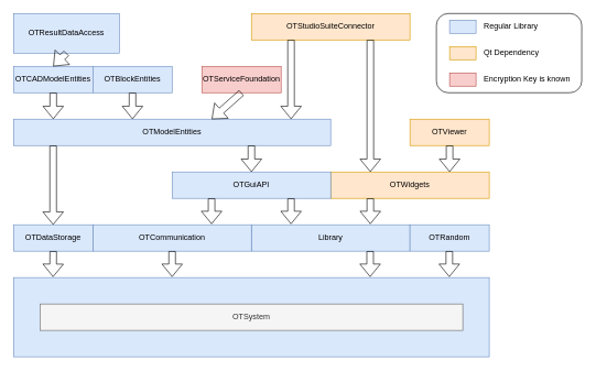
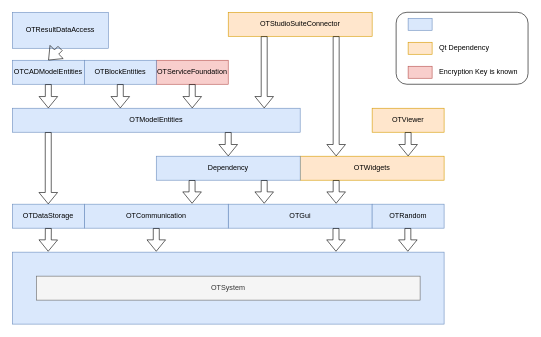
  <mxCell id="0" />
  <mxCell id="1" parent="0" />
  <mxCell id="2" value="" style="rounded=0;whiteSpace=wrap;html=1;fillColor=#dae8fc;strokeColor=#6c8ebf;" parent="1" vertex="1"><mxGeometry x="20" y="420" width="720" height="120" as="geometry" /></mxCell>
  <mxCell id="3" value="OTSystem" style="rounded=0;whiteSpace=wrap;html=1;fillColor=#f5f5f5;fontColor=#333333;strokeColor=#666666;" parent="1" vertex="1"><mxGeometry x="60" y="460" width="640" height="40" as="geometry" /></mxCell>
- <mxCell id="4" value="Library" style="rounded=0;whiteSpace=wrap;html=1;fillColor=#dae8fc;strokeColor=#6c8ebf;" parent="1" vertex="1"><mxGeometry x="380" y="340" width="240" height="40" as="geometry" /></mxCell>
+ <mxCell id="4" value="OTGui" style="rounded=0;whiteSpace=wrap;html=1;fillColor=#dae8fc;strokeColor=#6c8ebf;" parent="1" vertex="1"><mxGeometry x="380" y="340" width="240" height="40" as="geometry" /></mxCell>
  <mxCell id="5" value="OTWidgets" style="rounded=0;whiteSpace=wrap;html=1;fillColor=#ffe6cc;strokeColor=#d79b00;" parent="1" vertex="1"><mxGeometry x="500" y="260" width="240" height="40" as="geometry" /></mxCell>
- <mxCell id="6" value="OTGuiAPI" style="rounded=0;whiteSpace=wrap;html=1;fillColor=#dae8fc;strokeColor=#6c8ebf;" parent="1" vertex="1"><mxGeometry x="260" y="260" width="240" height="40" as="geometry" /></mxCell>
+ <mxCell id="6" value="Dependency" style="rounded=0;whiteSpace=wrap;html=1;fillColor=#dae8fc;strokeColor=#6c8ebf;" parent="1" vertex="1"><mxGeometry x="260" y="260" width="240" height="40" as="geometry" /></mxCell>
  <mxCell id="7" value="OTCommunication" style="rounded=0;whiteSpace=wrap;html=1;fillColor=#dae8fc;strokeColor=#6c8ebf;" parent="1" vertex="1"><mxGeometry x="140" y="340" width="240" height="40" as="geometry" /></mxCell>
- <mxCell id="8" value="OTServiceFoundation" style="rounded=0;whiteSpace=wrap;html=1;fillColor=#f8cecc;strokeColor=#b85450;" parent="1" vertex="1"><mxGeometry x="305" y="100" width="120" height="40" as="geometry" /></mxCell>
+ <mxCell id="8" value="OTServiceFoundation" style="rounded=0;whiteSpace=wrap;html=1;fillColor=#f8cecc;strokeColor=#b85450;" parent="1" vertex="1"><mxGeometry x="260" y="100" width="120" height="40" as="geometry" /></mxCell>
  <mxCell id="9" value="OTModelEntities" style="rounded=0;whiteSpace=wrap;html=1;fillColor=#dae8fc;strokeColor=#6c8ebf;" parent="1" vertex="1"><mxGeometry x="20" y="180" width="480" height="40" as="geometry" /></mxCell>
  <mxCell id="10" value="OTCADModelEntities" style="rounded=0;whiteSpace=wrap;html=1;fillColor=#dae8fc;strokeColor=#6c8ebf;" parent="1" vertex="1"><mxGeometry x="20" y="100" width="120" height="40" as="geometry" /></mxCell>
  <mxCell id="11" value="OTBlockEntities" style="rounded=0;whiteSpace=wrap;html=1;fillColor=#dae8fc;strokeColor=#6c8ebf;" parent="1" vertex="1"><mxGeometry x="140" y="100" width="120" height="40" as="geometry" /></mxCell>
  <mxCell id="12" value="OTDataStorage" style="rounded=0;whiteSpace=wrap;html=1;fillColor=#dae8fc;strokeColor=#6c8ebf;" parent="1" vertex="1"><mxGeometry x="20" y="340" width="120" height="40" as="geometry" /></mxCell>
  <mxCell id="13" value="OTResultDataAccess" style="rounded=0;whiteSpace=wrap;html=1;fillColor=#dae8fc;strokeColor=#6c8ebf;" parent="1" vertex="1"><mxGeometry x="20" y="20" width="160" height="60" as="geometry" /></mxCell>
  <mxCell id="14" value="OTStudioSuiteConnector" style="rounded=0;whiteSpace=wrap;html=1;fillColor=#ffe6cc;strokeColor=#d79b00;" parent="1" vertex="1"><mxGeometry x="380" y="20" width="240" height="40" as="geometry" /></mxCell>
  <mxCell id="15" value="OTViewer" style="rounded=0;whiteSpace=wrap;html=1;fillColor=#ffe6cc;strokeColor=#d79b00;" parent="1" vertex="1"><mxGeometry x="620" y="180" width="120" height="40" as="geometry" /></mxCell>
  <mxCell id="16" value="" style="shape=flexArrow;endArrow=classic;html=1;rounded=0;exitX=0.5;exitY=1;exitDx=0;exitDy=0;entryX=0.75;entryY=0;entryDx=0;entryDy=0;" parent="1" source="15" target="5" edge="1"><mxGeometry width="50" height="50" relative="1" as="geometry"><mxPoint x="670" y="300" as="sourcePoint" /><mxPoint x="720" y="250" as="targetPoint" /></mxGeometry></mxCell>
  <mxCell id="17" value="" style="shape=flexArrow;endArrow=classic;html=1;rounded=0;exitX=0.75;exitY=1;exitDx=0;exitDy=0;entryX=0.25;entryY=0;entryDx=0;entryDy=0;" parent="1" source="14" target="5" edge="1"><mxGeometry width="50" height="50" relative="1" as="geometry"><mxPoint x="670" y="300" as="sourcePoint" /><mxPoint x="720" y="250" as="targetPoint" /></mxGeometry></mxCell>
  <mxCell id="18" value="" style="shape=flexArrow;endArrow=classic;html=1;rounded=0;exitX=0.75;exitY=1;exitDx=0;exitDy=0;entryX=0.5;entryY=0;entryDx=0;entryDy=0;" parent="1" source="9" target="6" edge="1"><mxGeometry width="50" height="50" relative="1" as="geometry"><mxPoint x="670" y="300" as="sourcePoint" /><mxPoint x="720" y="250" as="targetPoint" /></mxGeometry></mxCell>
  <mxCell id="19" value="" style="shape=flexArrow;endArrow=classic;html=1;rounded=0;exitX=0.5;exitY=1;exitDx=0;exitDy=0;" parent="1" source="8" edge="1"><mxGeometry width="50" height="50" relative="1" as="geometry"><mxPoint x="740" y="110" as="sourcePoint" /><mxPoint x="320" y="180" as="targetPoint" /></mxGeometry></mxCell>
  <mxCell id="20" value="" style="shape=flexArrow;endArrow=classic;html=1;rounded=0;exitX=0.5;exitY=1;exitDx=0;exitDy=0;" parent="1" source="11" edge="1"><mxGeometry width="50" height="50" relative="1" as="geometry"><mxPoint x="430" y="145" as="sourcePoint" /><mxPoint x="200" y="180" as="targetPoint" /></mxGeometry></mxCell>
  <mxCell id="21" value="" style="shape=flexArrow;endArrow=classic;html=1;rounded=0;exitX=0.5;exitY=1;exitDx=0;exitDy=0;" parent="1" source="10" edge="1"><mxGeometry width="50" height="50" relative="1" as="geometry"><mxPoint x="480" y="240" as="sourcePoint" /><mxPoint x="80" y="180" as="targetPoint" /></mxGeometry></mxCell>
  <mxCell id="22" value="" style="shape=flexArrow;endArrow=classic;html=1;rounded=0;exitX=0.5;exitY=1;exitDx=0;exitDy=0;entryX=0.5;entryY=0;entryDx=0;entryDy=0;" parent="1" source="13" target="10" edge="1"><mxGeometry width="50" height="50" relative="1" as="geometry"><mxPoint x="400" y="120" as="sourcePoint" /><mxPoint x="450" y="70" as="targetPoint" /></mxGeometry></mxCell>
  <mxCell id="23" value="" style="shape=flexArrow;endArrow=classic;html=1;rounded=0;exitX=0.25;exitY=1;exitDx=0;exitDy=0;" parent="1" source="14" edge="1"><mxGeometry width="50" height="50" relative="1" as="geometry"><mxPoint x="440" y="150" as="sourcePoint" /><mxPoint x="440" y="180" as="targetPoint" /></mxGeometry></mxCell>
  <mxCell id="24" value="" style="shape=flexArrow;endArrow=classic;html=1;rounded=0;exitX=0.5;exitY=1;exitDx=0;exitDy=0;entryX=0.083;entryY=-0.008;entryDx=0;entryDy=0;entryPerimeter=0;" parent="1" source="12" target="2" edge="1"><mxGeometry width="50" height="50" relative="1" as="geometry"><mxPoint x="90" y="410" as="sourcePoint" /><mxPoint x="140" y="360" as="targetPoint" /></mxGeometry></mxCell>
  <mxCell id="25" value="" style="rounded=1;whiteSpace=wrap;html=1;fillColor=none;" parent="1" vertex="1"><mxGeometry x="660" y="20" width="220" height="120" as="geometry" /></mxCell>
  <mxCell id="26" value="" style="rounded=0;whiteSpace=wrap;html=1;fillColor=#dae8fc;strokeColor=#6c8ebf;" parent="1" vertex="1"><mxGeometry x="680" y="30" width="40" height="20" as="geometry" /></mxCell>
  <mxCell id="27" value="Qt Dependency" style="text;html=1;align=left;verticalAlign=middle;whiteSpace=wrap;rounded=0;" parent="1" vertex="1"><mxGeometry x="730" y="65" width="100" height="30" as="geometry" /></mxCell>
  <mxCell id="28" value="" style="rounded=0;whiteSpace=wrap;html=1;fillColor=#ffe6cc;strokeColor=#d79b00;" parent="1" vertex="1"><mxGeometry x="680" y="70" width="40" height="20" as="geometry" /></mxCell>
  <mxCell id="29" value="" style="rounded=0;whiteSpace=wrap;html=1;fillColor=#f8cecc;strokeColor=#b85450;" parent="1" vertex="1"><mxGeometry x="680" y="110" width="40" height="20" as="geometry" /></mxCell>
  <mxCell id="30" value="Encryption Key is known" style="text;html=1;align=left;verticalAlign=middle;whiteSpace=wrap;rounded=0;" parent="1" vertex="1"><mxGeometry x="730" y="105" width="145" height="30" as="geometry" /></mxCell>
- <mxCell id="31" value="Regular Library" style="text;html=1;align=left;verticalAlign=middle;whiteSpace=wrap;rounded=0;" parent="1" vertex="1"><mxGeometry x="730" y="25" width="100" height="30" as="geometry" /></mxCell>
  <mxCell id="32" value="" style="shape=flexArrow;endArrow=classic;html=1;rounded=0;exitX=0.375;exitY=1.011;exitDx=0;exitDy=0;exitPerimeter=0;entryX=0.5;entryY=0;entryDx=0;entryDy=0;" parent="1" edge="1"><mxGeometry width="50" height="50" relative="1" as="geometry"><mxPoint x="79.88" y="220" as="sourcePoint" /><mxPoint x="79.88" y="340" as="targetPoint" /></mxGeometry></mxCell>
  <mxCell id="33" value="" style="shape=flexArrow;endArrow=classic;html=1;rounded=0;exitX=0.5;exitY=1;exitDx=0;exitDy=0;entryX=0.668;entryY=-0.03;entryDx=0;entryDy=0;entryPerimeter=0;" parent="1" edge="1"><mxGeometry width="50" height="50" relative="1" as="geometry"><mxPoint x="440" y="300" as="sourcePoint" /><mxPoint x="440" y="339" as="targetPoint" /></mxGeometry></mxCell>
  <mxCell id="34" value="" style="shape=flexArrow;endArrow=classic;html=1;rounded=0;exitX=0.5;exitY=1;exitDx=0;exitDy=0;entryX=0.668;entryY=-0.03;entryDx=0;entryDy=0;entryPerimeter=0;" parent="1" edge="1"><mxGeometry width="50" height="50" relative="1" as="geometry"><mxPoint x="319.71" y="300" as="sourcePoint" /><mxPoint x="319.71" y="339" as="targetPoint" /></mxGeometry></mxCell>
  <mxCell id="35" value="" style="shape=flexArrow;endArrow=classic;html=1;rounded=0;exitX=0.5;exitY=1;exitDx=0;exitDy=0;entryX=0.083;entryY=-0.008;entryDx=0;entryDy=0;entryPerimeter=0;" parent="1" edge="1"><mxGeometry width="50" height="50" relative="1" as="geometry"><mxPoint x="260" y="380" as="sourcePoint" /><mxPoint x="260" y="419" as="targetPoint" /></mxGeometry></mxCell>
  <mxCell id="36" value="" style="shape=flexArrow;endArrow=classic;html=1;rounded=0;exitX=0.5;exitY=1;exitDx=0;exitDy=0;entryX=0.083;entryY=-0.008;entryDx=0;entryDy=0;entryPerimeter=0;" parent="1" edge="1"><mxGeometry width="50" height="50" relative="1" as="geometry"><mxPoint x="559.71" y="380" as="sourcePoint" /><mxPoint x="559.71" y="419" as="targetPoint" /></mxGeometry></mxCell>
  <mxCell id="37" value="" style="shape=flexArrow;endArrow=classic;html=1;rounded=0;exitX=0.5;exitY=1;exitDx=0;exitDy=0;entryX=0.668;entryY=-0.03;entryDx=0;entryDy=0;entryPerimeter=0;" edge="1" parent="1"><mxGeometry width="50" height="50" relative="1" as="geometry"><mxPoint x="560" y="300" as="sourcePoint" /><mxPoint x="560" y="339" as="targetPoint" /></mxGeometry></mxCell>
  <mxCell id="38" value="OTRandom" style="rounded=0;whiteSpace=wrap;html=1;fillColor=#dae8fc;strokeColor=#6c8ebf;" vertex="1" parent="1"><mxGeometry x="620" y="340" width="120" height="40" as="geometry" /></mxCell>
  <mxCell id="39" value="" style="shape=flexArrow;endArrow=classic;html=1;rounded=0;exitX=0.5;exitY=1;exitDx=0;exitDy=0;entryX=0.083;entryY=-0.008;entryDx=0;entryDy=0;entryPerimeter=0;" edge="1" parent="1"><mxGeometry width="50" height="50" relative="1" as="geometry"><mxPoint x="679.52" y="380" as="sourcePoint" /><mxPoint x="679.52" y="419" as="targetPoint" /></mxGeometry></mxCell>
